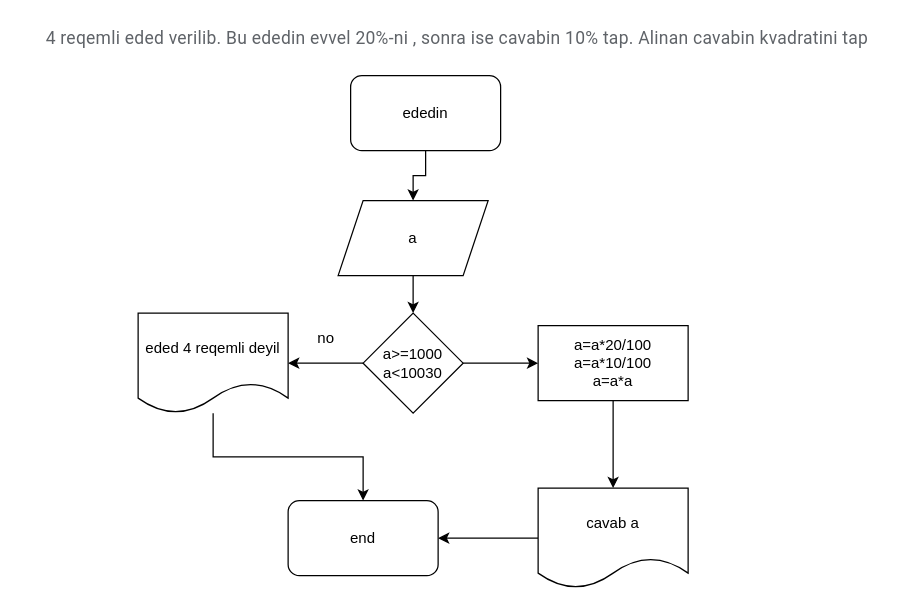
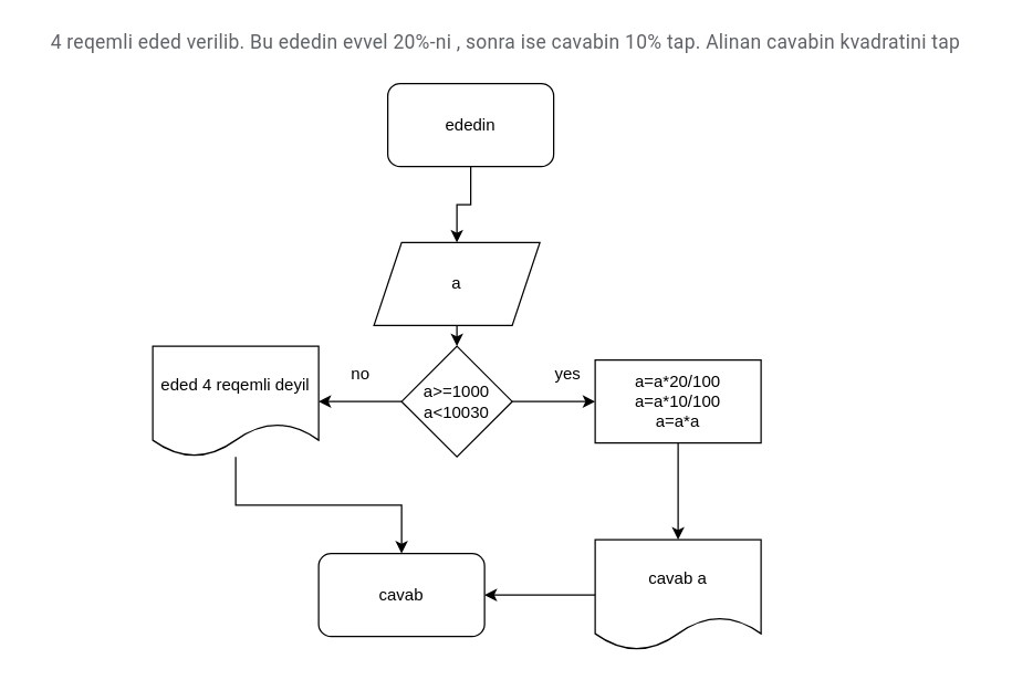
  <mxCell id="0" />
  <mxCell id="1" parent="0" />
  <mxCell id="2" value="&lt;span style=&quot;color: rgb(95 , 99 , 104) ; font-family: &amp;#34;roboto&amp;#34; , &amp;#34;robotodraft&amp;#34; , &amp;#34;helvetica&amp;#34; , &amp;#34;arial&amp;#34; , sans-serif ; font-size: 14px ; letter-spacing: 0.2px ; background-color: rgb(255 , 255 , 255)&quot;&gt;4 reqemli eded verilib. Bu ededin evvel 20%-ni , sonra ise cavabin 10% tap. Alinan cavabin kvadratini tap&lt;/span&gt;" style="text;html=1;align=center;verticalAlign=middle;resizable=0;points=[];autosize=1;strokeColor=none;fillColor=none;" parent="1" vertex="1"><mxGeometry x="20" y="20" width="690" height="20" as="geometry" /></mxCell>
  <mxCell id="3" style="edgeStyle=orthogonalEdgeStyle;rounded=0;orthogonalLoop=1;jettySize=auto;html=1;exitX=0.5;exitY=1;exitDx=0;exitDy=0;entryX=0.5;entryY=0;entryDx=0;entryDy=0;" parent="1" source="4" target="6" edge="1"><mxGeometry relative="1" as="geometry" /></mxCell>
  <mxCell id="4" value="ededin" style="rounded=1;whiteSpace=wrap;html=1;" parent="1" vertex="1"><mxGeometry x="280" y="60" width="120" height="60" as="geometry" /></mxCell>
  <mxCell id="5" style="edgeStyle=orthogonalEdgeStyle;rounded=0;orthogonalLoop=1;jettySize=auto;html=1;exitX=0.5;exitY=1;exitDx=0;exitDy=0;entryX=0.5;entryY=0;entryDx=0;entryDy=0;" parent="1" source="6" target="9" edge="1"><mxGeometry relative="1" as="geometry" /></mxCell>
- <mxCell id="6" value="a" style="shape=parallelogram;perimeter=parallelogramPerimeter;whiteSpace=wrap;html=1;fixedSize=1;" parent="1" vertex="1"><mxGeometry x="270" y="160" width="120" height="60" as="geometry" /></mxCell>
+ <mxCell id="6" value="a" style="shape=parallelogram;perimeter=parallelogramPerimeter;whiteSpace=wrap;html=1;fixedSize=1;" parent="1" vertex="1"><mxGeometry x="270" y="175" width="120" height="60" as="geometry" /></mxCell>
  <mxCell id="7" value="" style="edgeStyle=orthogonalEdgeStyle;rounded=0;orthogonalLoop=1;jettySize=auto;html=1;" parent="1" source="9" target="11" edge="1"><mxGeometry relative="1" as="geometry" /></mxCell>
  <mxCell id="8" value="" style="edgeStyle=orthogonalEdgeStyle;rounded=0;orthogonalLoop=1;jettySize=auto;html=1;" parent="1" source="9" target="13" edge="1"><mxGeometry relative="1" as="geometry" /></mxCell>
  <mxCell id="9" value="a&amp;gt;=1000&lt;br&gt;a&amp;lt;10030" style="rhombus;whiteSpace=wrap;html=1;" parent="1" vertex="1"><mxGeometry x="290" y="250" width="80" height="80" as="geometry" /></mxCell>
  <mxCell id="10" style="edgeStyle=orthogonalEdgeStyle;rounded=0;orthogonalLoop=1;jettySize=auto;html=1;" parent="1" source="11" target="18" edge="1"><mxGeometry relative="1" as="geometry" /></mxCell>
  <mxCell id="11" value="eded 4 reqemli deyil" style="shape=document;whiteSpace=wrap;html=1;boundedLbl=1;" parent="1" vertex="1"><mxGeometry x="110" y="250" width="120" height="80" as="geometry" /></mxCell>
  <mxCell id="12" value="" style="edgeStyle=orthogonalEdgeStyle;rounded=0;orthogonalLoop=1;jettySize=auto;html=1;" parent="1" source="13" target="17" edge="1"><mxGeometry relative="1" as="geometry" /></mxCell>
  <mxCell id="13" value="a=a*20/100&lt;br&gt;a=a*10/100&lt;br&gt;a=a*a" style="whiteSpace=wrap;html=1;" parent="1" vertex="1"><mxGeometry x="430" y="260" width="120" height="60" as="geometry" /></mxCell>
  <mxCell id="14" value="no" style="text;html=1;align=center;verticalAlign=middle;resizable=0;points=[];autosize=1;strokeColor=none;fillColor=none;" parent="1" vertex="1"><mxGeometry x="245" y="260" width="30" height="20" as="geometry" /></mxCell>
+ <mxCell id="15" value="yes" style="text;html=1;align=center;verticalAlign=middle;resizable=0;points=[];autosize=1;strokeColor=none;fillColor=none;" parent="1" vertex="1"><mxGeometry x="395" y="260" width="30" height="20" as="geometry" /></mxCell>
  <mxCell id="16" value="" style="edgeStyle=orthogonalEdgeStyle;rounded=0;orthogonalLoop=1;jettySize=auto;html=1;" parent="1" source="17" target="18" edge="1"><mxGeometry relative="1" as="geometry" /></mxCell>
  <mxCell id="17" value="cavab a" style="shape=document;whiteSpace=wrap;html=1;boundedLbl=1;" parent="1" vertex="1"><mxGeometry x="430" y="390" width="120" height="80" as="geometry" /></mxCell>
- <mxCell id="18" value="end" style="rounded=1;whiteSpace=wrap;html=1;" parent="1" vertex="1"><mxGeometry x="230" y="400" width="120" height="60" as="geometry" /></mxCell>
+ <mxCell id="18" value="cavab" style="rounded=1;whiteSpace=wrap;html=1;" parent="1" vertex="1"><mxGeometry x="230" y="400" width="120" height="60" as="geometry" /></mxCell>
